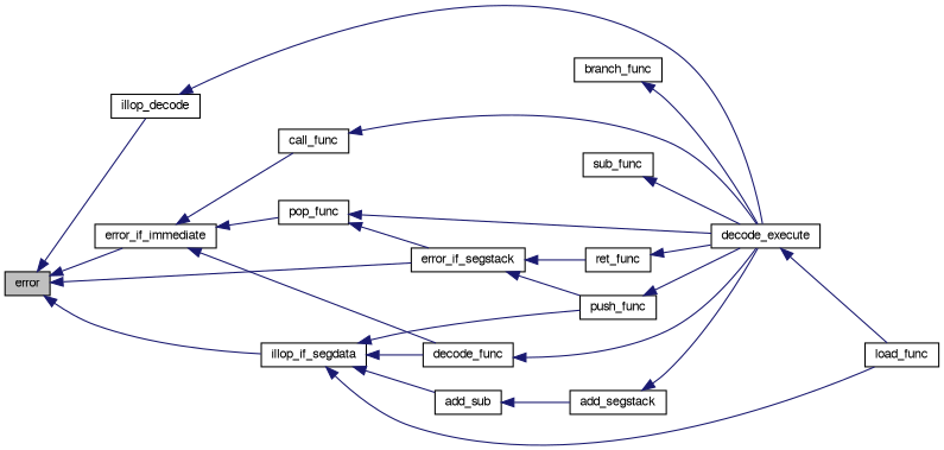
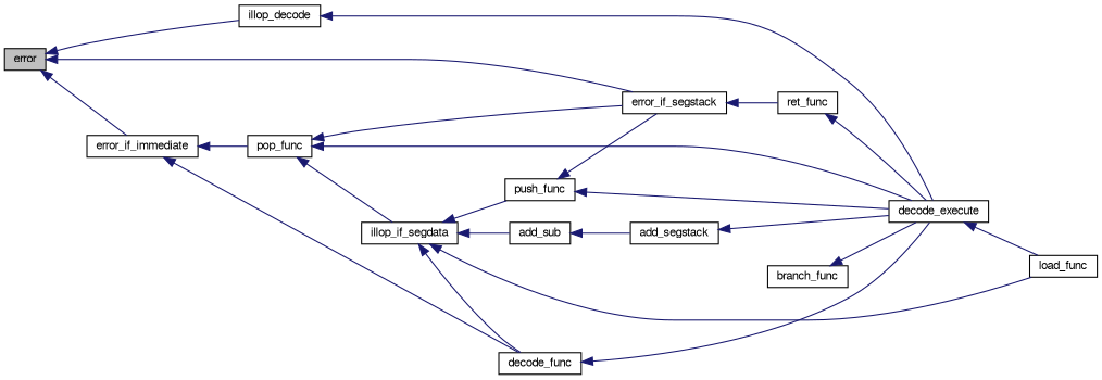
  digraph {
    rankdir=LR
    node [color=black fillcolor=white fontname=FreeSans fontsize=10 shape=record style=filled]
    edge [color=midnightblue dir=back fontname=FreeSans fontsize=10 labelfontname=FreeSans labelfontsize=10 style=solid]
    n1 [fillcolor=grey75 fontcolor=black height=0.2 label=error width=0.4]
    n2 [height=0.2 label=error_if_immediate width=0.4]
    n3 [height=0.2 label=illop_if_segdata width=0.4]
    n4 [height=0.2 label=error_if_segstack width=0.4]
    n5 [height=0.2 label=illop_decode width=0.4]
-   n6 [height=0.2 label=call_func width=0.4]
    n7 [height=0.2 label=pop_func width=0.4]
    n8 [height=0.2 label=decode_func width=0.4]
    n9 [height=0.2 label=add_sub width=0.4]
    n10 [height=0.2 label=load_func width=0.4]
    n11 [height=0.2 label=push_func width=0.4]
    n12 [height=0.2 label=ret_func width=0.4]
    n13 [height=0.2 label=decode_execute width=0.4]
    n14 [height=0.2 label=branch_func width=0.4]
    n15 [height=0.2 label=add_segstack width=0.4]
-   n16 [height=0.2 label=sub_func width=0.4]
    n1 -> n2
-   n1 -> n3
+   n7 -> n3
    n1 -> n4
    n1 -> n5
-   n2 -> n6
    n2 -> n7
    n2 -> n8
    n3 -> n8
    n3 -> n9
    n3 -> n10
    n3 -> n11
-   n4 -> n11
+   n11 -> n4
    n4 -> n12
    n5 -> n13
-   n6 -> n13
    n7 -> n4
    n7 -> n13
    n8 -> n13
    n9 -> n15
    n11 -> n13
    n12 -> n13
    n13 -> n10
    n14 -> n13
    n15 -> n13
-   n16 -> n13
  }
